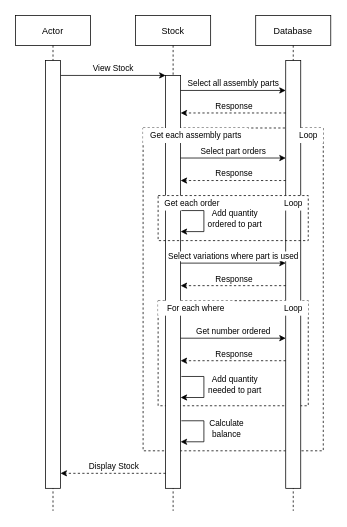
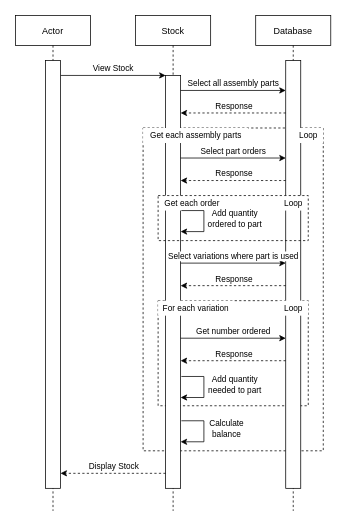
  <mxCell id="0" />
  <mxCell id="1" parent="0" />
  <mxCell id="2" value="" style="rounded=0;whiteSpace=wrap;html=1;dashed=1;fontSize=11;fillColor=none;" vertex="1" parent="1"><mxGeometry x="210" y="400" width="200" height="140" as="geometry" /></mxCell>
  <mxCell id="3" value="" style="rounded=0;whiteSpace=wrap;html=1;dashed=1;fontSize=11;fillColor=none;" vertex="1" parent="1"><mxGeometry x="190" y="170" width="240" height="430" as="geometry" /></mxCell>
  <mxCell id="4" value="Stock" style="shape=umlLifeline;perimeter=lifelinePerimeter;container=1;collapsible=0;recursiveResize=0;rounded=0;shadow=0;strokeWidth=1;" vertex="1" parent="1"><mxGeometry x="180" y="20" width="100" height="660" as="geometry" /></mxCell>
  <mxCell id="5" value="" style="rounded=0;whiteSpace=wrap;html=1;fontSize=9;" vertex="1" parent="1"><mxGeometry x="220" y="100" width="20" height="550" as="geometry" /></mxCell>
  <mxCell id="6" value="" style="endArrow=classic;html=1;fontSize=11;" edge="1" parent="1"><mxGeometry width="50" height="50" relative="1" as="geometry"><mxPoint x="80" y="100" as="sourcePoint" /><mxPoint x="220" y="100" as="targetPoint" /></mxGeometry></mxCell>
  <mxCell id="7" value="View Stock" style="edgeLabel;html=1;align=center;verticalAlign=middle;resizable=0;points=[];fontSize=11;" vertex="1" connectable="0" parent="6"><mxGeometry x="-0.154" relative="1" as="geometry"><mxPoint x="10.69" y="-10" as="offset" /></mxGeometry></mxCell>
  <mxCell id="8" value="Actor" style="shape=umlLifeline;perimeter=lifelinePerimeter;container=1;collapsible=0;recursiveResize=0;rounded=0;shadow=0;strokeWidth=1;" vertex="1" parent="1"><mxGeometry x="20" y="20" width="100" height="660" as="geometry" /></mxCell>
  <mxCell id="9" value="" style="rounded=0;whiteSpace=wrap;html=1;fontSize=9;" vertex="1" parent="8"><mxGeometry x="40" y="60" width="20" height="570" as="geometry" /></mxCell>
  <mxCell id="10" value="Database" style="shape=umlLifeline;perimeter=lifelinePerimeter;container=1;collapsible=0;recursiveResize=0;rounded=0;shadow=0;strokeWidth=1;" vertex="1" parent="1"><mxGeometry x="340" y="20" width="100" height="660" as="geometry" /></mxCell>
  <mxCell id="11" value="" style="rounded=0;whiteSpace=wrap;html=1;fontSize=9;" vertex="1" parent="10"><mxGeometry x="40" y="60" width="20" height="570" as="geometry" /></mxCell>
  <mxCell id="12" value="&lt;font style=&quot;font-size: 11px&quot;&gt;Loop&lt;/font&gt;" style="text;html=1;align=center;verticalAlign=middle;resizable=0;points=[];autosize=1;fontSize=9;fillColor=#ffffff;" vertex="1" parent="10"><mxGeometry x="30" y="240" width="40" height="20" as="geometry" /></mxCell>
  <mxCell id="13" value="" style="endArrow=classic;html=1;fontSize=11;entryX=0.493;entryY=0.327;entryDx=0;entryDy=0;entryPerimeter=0;dashed=1;" edge="1" parent="1"><mxGeometry width="50" height="50" relative="1" as="geometry"><mxPoint x="380" y="150" as="sourcePoint" /><mxPoint x="240" y="150" as="targetPoint" /></mxGeometry></mxCell>
  <mxCell id="14" value="Response" style="edgeLabel;html=1;align=center;verticalAlign=middle;resizable=0;points=[];fontSize=11;" vertex="1" connectable="0" parent="13"><mxGeometry x="-0.154" relative="1" as="geometry"><mxPoint x="-10.69" y="-9.9" as="offset" /></mxGeometry></mxCell>
  <mxCell id="15" value="&lt;font style=&quot;font-size: 11px&quot;&gt;Get each assembly parts&lt;/font&gt;" style="text;html=1;align=center;verticalAlign=middle;resizable=0;points=[];autosize=1;fontSize=9;fillColor=#ffffff;" vertex="1" parent="1"><mxGeometry x="190" y="170" width="140" height="20" as="geometry" /></mxCell>
  <mxCell id="16" value="" style="endArrow=classic;html=1;fontSize=11;" edge="1" parent="1"><mxGeometry width="50" height="50" relative="1" as="geometry"><mxPoint x="240" y="120" as="sourcePoint" /><mxPoint x="380" y="120" as="targetPoint" /></mxGeometry></mxCell>
  <mxCell id="17" value="Select all assembly parts" style="edgeLabel;html=1;align=center;verticalAlign=middle;resizable=0;points=[];fontSize=11;" vertex="1" connectable="0" parent="16"><mxGeometry x="-0.154" relative="1" as="geometry"><mxPoint x="10.69" y="-10" as="offset" /></mxGeometry></mxCell>
  <mxCell id="18" value="" style="endArrow=classic;html=1;fontSize=11;" edge="1" parent="1"><mxGeometry width="50" height="50" relative="1" as="geometry"><mxPoint x="240" y="210" as="sourcePoint" /><mxPoint x="380" y="210" as="targetPoint" /></mxGeometry></mxCell>
  <mxCell id="19" value="Select part orders" style="edgeLabel;html=1;align=center;verticalAlign=middle;resizable=0;points=[];fontSize=11;" vertex="1" connectable="0" parent="18"><mxGeometry x="-0.154" relative="1" as="geometry"><mxPoint x="10.69" y="-10" as="offset" /></mxGeometry></mxCell>
  <mxCell id="20" value="" style="endArrow=classic;html=1;fontSize=11;entryX=0.493;entryY=0.327;entryDx=0;entryDy=0;entryPerimeter=0;dashed=1;" edge="1" parent="1"><mxGeometry width="50" height="50" relative="1" as="geometry"><mxPoint x="380" y="240" as="sourcePoint" /><mxPoint x="240" y="240" as="targetPoint" /></mxGeometry></mxCell>
  <mxCell id="21" value="Response" style="edgeLabel;html=1;align=center;verticalAlign=middle;resizable=0;points=[];fontSize=11;" vertex="1" connectable="0" parent="20"><mxGeometry x="-0.154" relative="1" as="geometry"><mxPoint x="-10.69" y="-9.9" as="offset" /></mxGeometry></mxCell>
  <mxCell id="22" value="&lt;font style=&quot;font-size: 11px&quot;&gt;Get each order&lt;/font&gt;" style="text;html=1;align=center;verticalAlign=middle;resizable=0;points=[];autosize=1;fontSize=9;fillColor=#ffffff;" vertex="1" parent="1"><mxGeometry x="210" y="260" width="90" height="20" as="geometry" /></mxCell>
  <mxCell id="23" value="&lt;font style=&quot;font-size: 11px&quot;&gt;Loop&lt;/font&gt;" style="text;html=1;align=center;verticalAlign=middle;resizable=0;points=[];autosize=1;fontSize=9;fillColor=#ffffff;" vertex="1" parent="1"><mxGeometry x="390" y="170" width="40" height="20" as="geometry" /></mxCell>
  <mxCell id="24" value="" style="endArrow=classic;html=1;fontSize=11;rounded=0;" edge="1" parent="1"><mxGeometry width="50" height="50" relative="1" as="geometry"><mxPoint x="241" y="280" as="sourcePoint" /><mxPoint x="240" y="308" as="targetPoint" /><Array as="points"><mxPoint x="271" y="280" /><mxPoint x="271" y="308" /></Array></mxGeometry></mxCell>
  <mxCell id="25" value="Add quantity&lt;br&gt;ordered to part" style="edgeLabel;html=1;align=center;verticalAlign=middle;resizable=0;points=[];fontSize=11;" vertex="1" connectable="0" parent="24"><mxGeometry x="-0.154" relative="1" as="geometry"><mxPoint x="40" y="2" as="offset" /></mxGeometry></mxCell>
  <mxCell id="26" value="&lt;font style=&quot;font-size: 11px&quot;&gt;Loop&lt;/font&gt;" style="text;html=1;align=center;verticalAlign=middle;resizable=0;points=[];autosize=1;fontSize=9;fillColor=#ffffff;" vertex="1" parent="1"><mxGeometry x="370" y="400" width="40" height="20" as="geometry" /></mxCell>
  <mxCell id="27" value="" style="endArrow=classic;html=1;fontSize=11;" edge="1" parent="1"><mxGeometry width="50" height="50" relative="1" as="geometry"><mxPoint x="240" y="350" as="sourcePoint" /><mxPoint x="380" y="350" as="targetPoint" /></mxGeometry></mxCell>
  <mxCell id="28" value="Select variations where part is used" style="edgeLabel;html=1;align=center;verticalAlign=middle;resizable=0;points=[];fontSize=11;" vertex="1" connectable="0" parent="27"><mxGeometry x="-0.154" relative="1" as="geometry"><mxPoint x="10.69" y="-10" as="offset" /></mxGeometry></mxCell>
  <mxCell id="29" value="" style="endArrow=classic;html=1;fontSize=11;entryX=0.493;entryY=0.327;entryDx=0;entryDy=0;entryPerimeter=0;dashed=1;" edge="1" parent="1"><mxGeometry width="50" height="50" relative="1" as="geometry"><mxPoint x="380" y="380" as="sourcePoint" /><mxPoint x="240" y="380" as="targetPoint" /></mxGeometry></mxCell>
  <mxCell id="30" value="Response" style="edgeLabel;html=1;align=center;verticalAlign=middle;resizable=0;points=[];fontSize=11;" vertex="1" connectable="0" parent="29"><mxGeometry x="-0.154" relative="1" as="geometry"><mxPoint x="-10.69" y="-9.9" as="offset" /></mxGeometry></mxCell>
- <mxCell id="31" value="&lt;font style=&quot;font-size: 11px&quot;&gt;For each where&lt;/font&gt;" style="text;html=1;align=center;verticalAlign=middle;resizable=0;points=[];autosize=1;fontSize=9;fillColor=#ffffff;" vertex="1" parent="1"><mxGeometry x="210" y="400" width="100" height="20" as="geometry" /></mxCell>
+ <mxCell id="31" value="&lt;font style=&quot;font-size: 11px&quot;&gt;For each variation&lt;/font&gt;" style="text;html=1;align=center;verticalAlign=middle;resizable=0;points=[];autosize=1;fontSize=9;fillColor=#ffffff;" vertex="1" parent="1"><mxGeometry x="210" y="400" width="100" height="20" as="geometry" /></mxCell>
  <mxCell id="32" value="" style="endArrow=classic;html=1;fontSize=11;rounded=0;" edge="1" parent="1"><mxGeometry width="50" height="50" relative="1" as="geometry"><mxPoint x="241" y="501" as="sourcePoint" /><mxPoint x="240" y="529" as="targetPoint" /><Array as="points"><mxPoint x="271" y="501" /><mxPoint x="271" y="529" /></Array></mxGeometry></mxCell>
  <mxCell id="33" value="Add quantity&lt;br&gt;needed to part" style="edgeLabel;html=1;align=center;verticalAlign=middle;resizable=0;points=[];fontSize=11;" vertex="1" connectable="0" parent="32"><mxGeometry x="-0.154" relative="1" as="geometry"><mxPoint x="40" y="2" as="offset" /></mxGeometry></mxCell>
  <mxCell id="34" value="" style="endArrow=classic;html=1;fontSize=11;" edge="1" parent="1"><mxGeometry width="50" height="50" relative="1" as="geometry"><mxPoint x="240" y="450" as="sourcePoint" /><mxPoint x="380" y="450" as="targetPoint" /></mxGeometry></mxCell>
  <mxCell id="35" value="Get number ordered" style="edgeLabel;html=1;align=center;verticalAlign=middle;resizable=0;points=[];fontSize=11;" vertex="1" connectable="0" parent="34"><mxGeometry x="-0.154" relative="1" as="geometry"><mxPoint x="10.69" y="-10" as="offset" /></mxGeometry></mxCell>
  <mxCell id="36" value="" style="endArrow=classic;html=1;fontSize=11;entryX=0.493;entryY=0.327;entryDx=0;entryDy=0;entryPerimeter=0;dashed=1;" edge="1" parent="1"><mxGeometry width="50" height="50" relative="1" as="geometry"><mxPoint x="380" y="480" as="sourcePoint" /><mxPoint x="240" y="480" as="targetPoint" /></mxGeometry></mxCell>
  <mxCell id="37" value="Response" style="edgeLabel;html=1;align=center;verticalAlign=middle;resizable=0;points=[];fontSize=11;" vertex="1" connectable="0" parent="36"><mxGeometry x="-0.154" relative="1" as="geometry"><mxPoint x="-10.69" y="-9.9" as="offset" /></mxGeometry></mxCell>
  <mxCell id="38" value="" style="endArrow=classic;html=1;fontSize=11;rounded=0;" edge="1" parent="1"><mxGeometry width="50" height="50" relative="1" as="geometry"><mxPoint x="241" y="560" as="sourcePoint" /><mxPoint x="240" y="588" as="targetPoint" /><Array as="points"><mxPoint x="271" y="560" /><mxPoint x="271" y="588" /></Array></mxGeometry></mxCell>
  <mxCell id="39" value="Calculate &lt;br&gt;balance" style="edgeLabel;html=1;align=center;verticalAlign=middle;resizable=0;points=[];fontSize=11;" vertex="1" connectable="0" parent="38"><mxGeometry x="-0.154" relative="1" as="geometry"><mxPoint x="29" y="2" as="offset" /></mxGeometry></mxCell>
  <mxCell id="40" value="" style="endArrow=classic;html=1;fontSize=11;entryX=0.493;entryY=0.327;entryDx=0;entryDy=0;entryPerimeter=0;dashed=1;" edge="1" parent="1"><mxGeometry width="50" height="50" relative="1" as="geometry"><mxPoint x="220" y="630" as="sourcePoint" /><mxPoint x="80" y="630" as="targetPoint" /></mxGeometry></mxCell>
  <mxCell id="41" value="Display Stock" style="edgeLabel;html=1;align=center;verticalAlign=middle;resizable=0;points=[];fontSize=11;" vertex="1" connectable="0" parent="40"><mxGeometry x="-0.154" relative="1" as="geometry"><mxPoint x="-10.69" y="-9.9" as="offset" /></mxGeometry></mxCell>
  <mxCell id="42" value="" style="rounded=0;whiteSpace=wrap;html=1;dashed=1;fontSize=11;fillColor=none;" vertex="1" parent="1"><mxGeometry x="210" y="260" width="200" height="60" as="geometry" /></mxCell>
